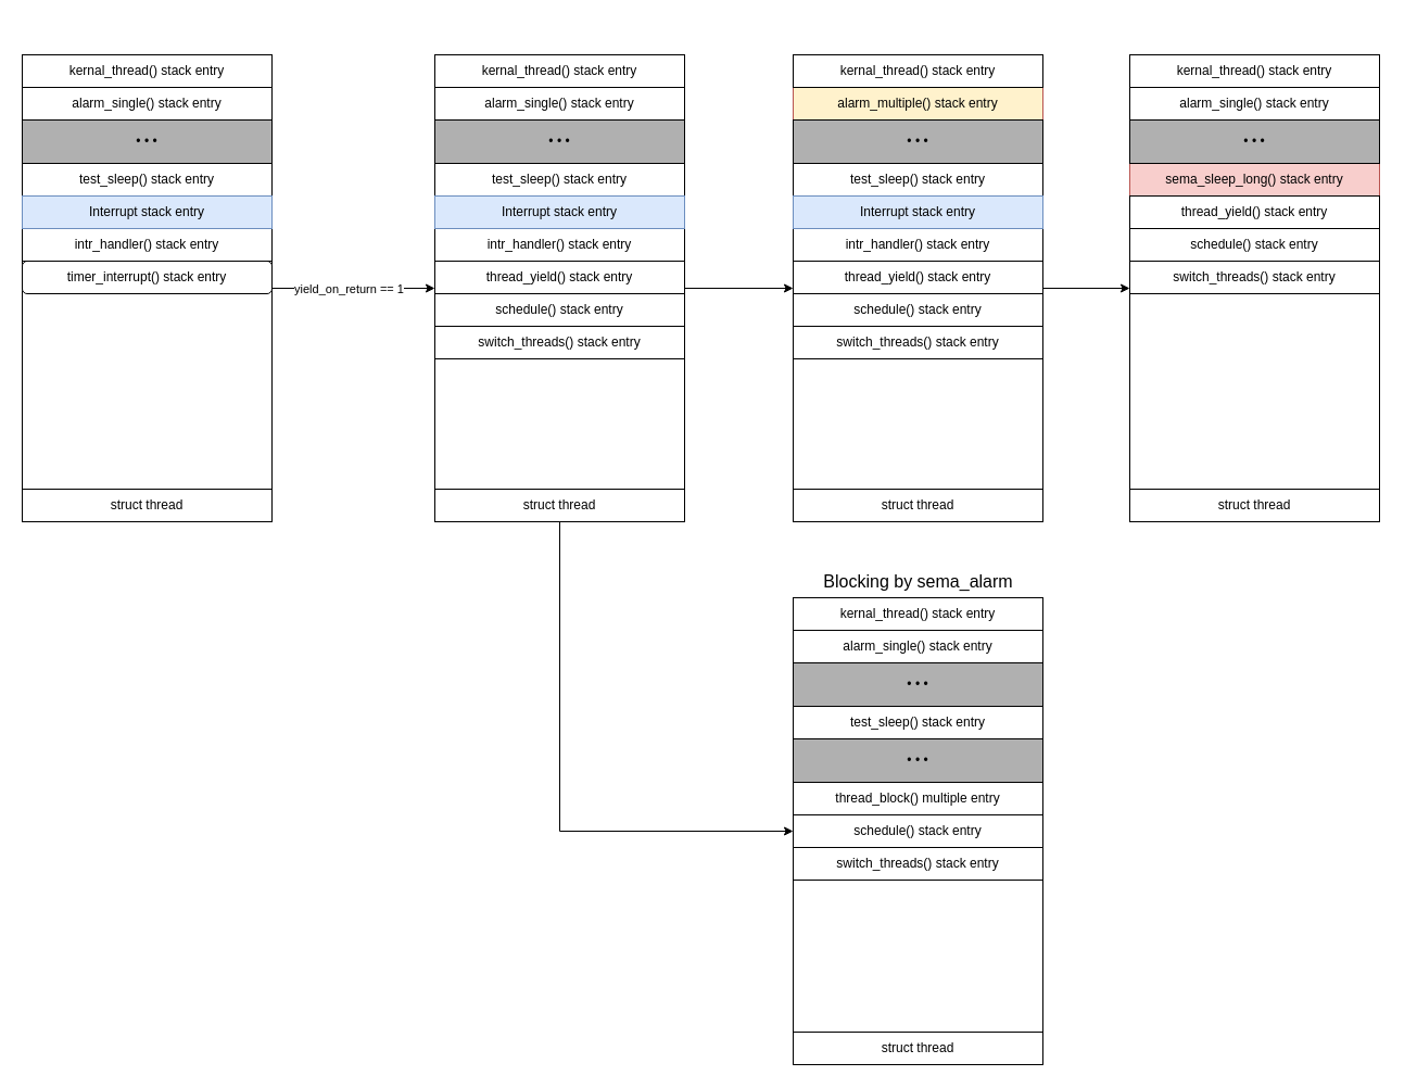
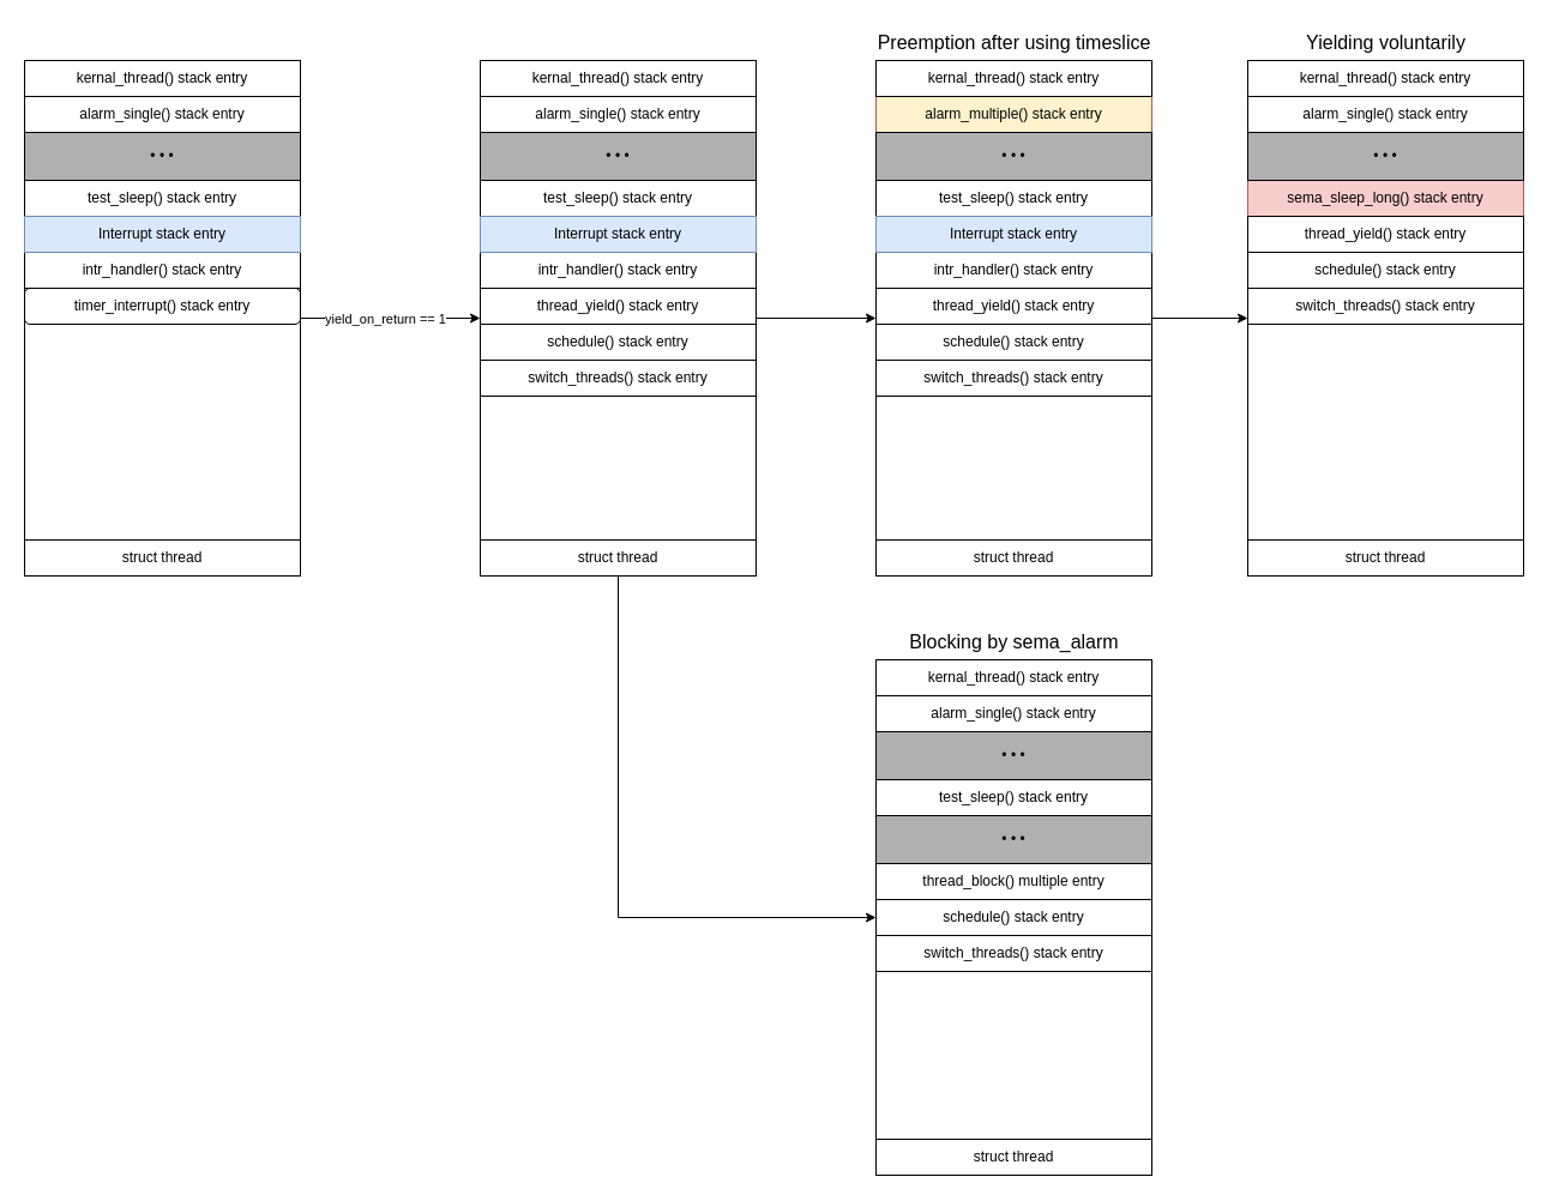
  <mxCell id="0" />
  <mxCell id="1" parent="0" />
  <mxCell id="2" value="" style="endArrow=classic;html=1;rounded=0;exitX=1;exitY=0.5;exitDx=0;exitDy=0;entryX=0;entryY=0.5;entryDx=0;entryDy=0;" edge="1" parent="1" source="5" target="16"><mxGeometry width="50" height="50" relative="1" as="geometry"><mxPoint x="280" y="280" as="sourcePoint" /><mxPoint x="410" y="265" as="targetPoint" /></mxGeometry></mxCell>
  <mxCell id="3" value="yield_on_return == 1" style="edgeLabel;html=1;align=center;verticalAlign=middle;resizable=0;points=[];" vertex="1" connectable="0" parent="2"><mxGeometry x="0.163" y="1" relative="1" as="geometry"><mxPoint x="-17" y="1" as="offset" /></mxGeometry></mxCell>
  <mxCell id="4" value="" style="group" vertex="1" connectable="0" parent="1"><mxGeometry x="20" y="50" width="230" height="430" as="geometry" /></mxCell>
  <mxCell id="5" value="" style="rounded=0;whiteSpace=wrap;html=1;" vertex="1" parent="4"><mxGeometry width="230" height="430" as="geometry" /></mxCell>
  <mxCell id="6" value="&lt;p style=&quot;line-height: 160%;&quot;&gt;struct thread&lt;/p&gt;" style="rounded=0;whiteSpace=wrap;html=1;" vertex="1" parent="4"><mxGeometry y="400" width="230" height="30" as="geometry" /></mxCell>
  <mxCell id="7" value="test_sleep() stack entry" style="rounded=0;whiteSpace=wrap;html=1;" vertex="1" parent="4"><mxGeometry y="100" width="230" height="30" as="geometry" /></mxCell>
  <mxCell id="8" value="" style="edgeStyle=orthogonalEdgeStyle;rounded=0;orthogonalLoop=1;jettySize=auto;html=1;" edge="1" parent="4" source="9" target="7"><mxGeometry relative="1" as="geometry" /></mxCell>
  <mxCell id="9" value="alarm_single() stack entry" style="rounded=0;whiteSpace=wrap;html=1;" vertex="1" parent="4"><mxGeometry y="30" width="230" height="30" as="geometry" /></mxCell>
  <mxCell id="10" value="kernal_thread() stack entry" style="rounded=0;whiteSpace=wrap;html=1;" vertex="1" parent="4"><mxGeometry width="230" height="30" as="geometry" /></mxCell>
  <mxCell id="11" value="• • •" style="rounded=0;whiteSpace=wrap;html=1;strokeColor=#000000;fillColor=#B0B0B0;" vertex="1" parent="4"><mxGeometry y="60" width="230" height="40" as="geometry" /></mxCell>
  <mxCell id="12" value="&lt;p style=&quot;line-height: 160%;&quot;&gt;timer_interrupt() stack entry&lt;/p&gt;" style="whiteSpace=wrap;html=1;rounded=1;" vertex="1" parent="4"><mxGeometry y="190" width="230" height="30" as="geometry" /></mxCell>
  <mxCell id="13" value="&lt;p style=&quot;line-height: 160%;&quot;&gt;intr_handler() stack entry&lt;/p&gt;" style="rounded=0;whiteSpace=wrap;html=1;" vertex="1" parent="4"><mxGeometry y="160" width="230" height="30" as="geometry" /></mxCell>
  <mxCell id="14" value="&lt;p style=&quot;line-height: 160%;&quot;&gt;Interrupt stack entry&lt;/p&gt;" style="rounded=0;whiteSpace=wrap;html=1;fillColor=#dae8fc;strokeColor=#6c8ebf;" vertex="1" parent="4"><mxGeometry y="130" width="230" height="30" as="geometry" /></mxCell>
  <mxCell id="15" value="" style="group" vertex="1" connectable="0" parent="1"><mxGeometry x="400" y="50" width="230" height="430" as="geometry" /></mxCell>
  <mxCell id="16" value="" style="rounded=0;whiteSpace=wrap;html=1;" vertex="1" parent="15"><mxGeometry width="230" height="430" as="geometry" /></mxCell>
  <mxCell id="17" value="test_sleep() stack entry" style="rounded=0;whiteSpace=wrap;html=1;" vertex="1" parent="15"><mxGeometry y="100" width="230" height="30" as="geometry" /></mxCell>
  <mxCell id="18" value="" style="edgeStyle=orthogonalEdgeStyle;rounded=0;orthogonalLoop=1;jettySize=auto;html=1;" edge="1" parent="15" source="19" target="17"><mxGeometry relative="1" as="geometry" /></mxCell>
  <mxCell id="19" value="alarm_single() stack entry" style="rounded=0;whiteSpace=wrap;html=1;" vertex="1" parent="15"><mxGeometry y="30" width="230" height="30" as="geometry" /></mxCell>
  <mxCell id="20" value="kernal_thread() stack entry" style="rounded=0;whiteSpace=wrap;html=1;" vertex="1" parent="15"><mxGeometry width="230" height="30" as="geometry" /></mxCell>
  <mxCell id="21" value="• • •" style="rounded=0;whiteSpace=wrap;html=1;strokeColor=#000000;fillColor=#B0B0B0;" vertex="1" parent="15"><mxGeometry y="60" width="230" height="40" as="geometry" /></mxCell>
  <mxCell id="22" value="&lt;p style=&quot;line-height: 160%;&quot;&gt;thread_yield() stack entry&lt;/p&gt;" style="rounded=0;whiteSpace=wrap;html=1;" vertex="1" parent="15"><mxGeometry y="190" width="230" height="30" as="geometry" /></mxCell>
  <mxCell id="23" value="&lt;p style=&quot;line-height: 160%;&quot;&gt;intr_handler() stack entry&lt;br&gt;&lt;/p&gt;" style="rounded=0;whiteSpace=wrap;html=1;" vertex="1" parent="15"><mxGeometry y="160" width="230" height="30" as="geometry" /></mxCell>
  <mxCell id="24" value="&lt;p style=&quot;line-height: 160%;&quot;&gt;Interrupt stack entry&lt;/p&gt;" style="rounded=0;whiteSpace=wrap;html=1;fillColor=#dae8fc;strokeColor=#6c8ebf;" vertex="1" parent="15"><mxGeometry y="130" width="230" height="30" as="geometry" /></mxCell>
  <mxCell id="25" value="&lt;p style=&quot;line-height: 160%;&quot;&gt;schedule() stack entry&lt;/p&gt;" style="rounded=0;whiteSpace=wrap;html=1;" vertex="1" parent="15"><mxGeometry y="220" width="230" height="30" as="geometry" /></mxCell>
  <mxCell id="26" value="&lt;p style=&quot;line-height: 160%;&quot;&gt;switch_threads() stack entry&lt;/p&gt;" style="rounded=0;whiteSpace=wrap;html=1;" vertex="1" parent="15"><mxGeometry y="250" width="230" height="30" as="geometry" /></mxCell>
  <mxCell id="27" value="&lt;p style=&quot;line-height: 160%;&quot;&gt;struct thread&lt;/p&gt;" style="rounded=0;whiteSpace=wrap;html=1;" vertex="1" parent="15"><mxGeometry y="400" width="230" height="30" as="geometry" /></mxCell>
  <mxCell id="28" value="" style="group" vertex="1" connectable="0" parent="1"><mxGeometry x="1040" y="50" width="230" height="430" as="geometry" /></mxCell>
  <mxCell id="29" value="" style="rounded=0;whiteSpace=wrap;html=1;" vertex="1" parent="28"><mxGeometry width="230" height="430" as="geometry" /></mxCell>
  <mxCell id="30" value="&lt;p style=&quot;line-height: 160%;&quot;&gt;struct thread&lt;/p&gt;" style="rounded=0;whiteSpace=wrap;html=1;" vertex="1" parent="28"><mxGeometry y="400" width="230" height="30" as="geometry" /></mxCell>
  <mxCell id="31" value="sema_sleep_long() stack entry" style="rounded=0;whiteSpace=wrap;html=1;fillColor=#f8cecc;strokeColor=#b85450;" vertex="1" parent="28"><mxGeometry y="100" width="230" height="30" as="geometry" /></mxCell>
  <mxCell id="32" value="" style="edgeStyle=orthogonalEdgeStyle;rounded=0;orthogonalLoop=1;jettySize=auto;html=1;" edge="1" parent="28" source="33" target="31"><mxGeometry relative="1" as="geometry" /></mxCell>
  <mxCell id="33" value="alarm_single() stack entry" style="rounded=0;whiteSpace=wrap;html=1;" vertex="1" parent="28"><mxGeometry y="30" width="230" height="30" as="geometry" /></mxCell>
  <mxCell id="34" value="kernal_thread() stack entry" style="rounded=0;whiteSpace=wrap;html=1;" vertex="1" parent="28"><mxGeometry width="230" height="30" as="geometry" /></mxCell>
  <mxCell id="35" value="• • •" style="rounded=0;whiteSpace=wrap;html=1;strokeColor=#000000;fillColor=#B0B0B0;" vertex="1" parent="28"><mxGeometry y="60" width="230" height="40" as="geometry" /></mxCell>
  <mxCell id="36" value="&lt;p style=&quot;line-height: 160%;&quot;&gt;schedule() stack entry&lt;br&gt;&lt;/p&gt;" style="rounded=0;whiteSpace=wrap;html=1;" vertex="1" parent="28"><mxGeometry y="160" width="230" height="30" as="geometry" /></mxCell>
  <mxCell id="37" value="&lt;p style=&quot;line-height: 160%;&quot;&gt;thread_yield() stack entry&lt;br&gt;&lt;/p&gt;" style="rounded=0;whiteSpace=wrap;html=1;" vertex="1" parent="28"><mxGeometry y="130" width="230" height="30" as="geometry" /></mxCell>
  <mxCell id="38" value="&lt;p style=&quot;line-height: 160%;&quot;&gt;switch_threads() stack entry&lt;br&gt;&lt;/p&gt;" style="rounded=0;whiteSpace=wrap;html=1;" vertex="1" parent="28"><mxGeometry y="190" width="230" height="30" as="geometry" /></mxCell>
  <mxCell id="39" value="" style="group" vertex="1" connectable="0" parent="1"><mxGeometry x="730" y="50" width="230" height="430" as="geometry" /></mxCell>
  <mxCell id="40" value="" style="rounded=0;whiteSpace=wrap;html=1;" vertex="1" parent="39"><mxGeometry width="230" height="430" as="geometry" /></mxCell>
  <mxCell id="41" value="&lt;p style=&quot;line-height: 160%;&quot;&gt;struct thread&lt;/p&gt;" style="rounded=0;whiteSpace=wrap;html=1;" vertex="1" parent="39"><mxGeometry y="400" width="230" height="30" as="geometry" /></mxCell>
  <mxCell id="42" value="test_sleep() stack entry" style="rounded=0;whiteSpace=wrap;html=1;" vertex="1" parent="39"><mxGeometry y="100" width="230" height="30" as="geometry" /></mxCell>
  <mxCell id="43" value="" style="edgeStyle=orthogonalEdgeStyle;rounded=0;orthogonalLoop=1;jettySize=auto;html=1;" edge="1" parent="39" source="44" target="42"><mxGeometry relative="1" as="geometry" /></mxCell>
  <mxCell id="44" value="alarm_multiple() stack entry" style="rounded=0;whiteSpace=wrap;html=1;fillColor=#fff2cc;strokeColor=#b85450;" vertex="1" parent="39"><mxGeometry y="30" width="230" height="30" as="geometry" /></mxCell>
  <mxCell id="45" value="kernal_thread() stack entry" style="rounded=0;whiteSpace=wrap;html=1;" vertex="1" parent="39"><mxGeometry width="230" height="30" as="geometry" /></mxCell>
  <mxCell id="46" value="• • •" style="rounded=0;whiteSpace=wrap;html=1;strokeColor=#000000;fillColor=#B0B0B0;" vertex="1" parent="39"><mxGeometry y="60" width="230" height="40" as="geometry" /></mxCell>
  <mxCell id="47" value="&lt;p style=&quot;line-height: 160%;&quot;&gt;intr_handler() stack entry&lt;br&gt;&lt;/p&gt;" style="rounded=0;whiteSpace=wrap;html=1;" vertex="1" parent="39"><mxGeometry y="160" width="230" height="30" as="geometry" /></mxCell>
  <mxCell id="48" value="&lt;p style=&quot;line-height: 160%;&quot;&gt;Interrupt stack entry&lt;/p&gt;" style="rounded=0;whiteSpace=wrap;html=1;fillColor=#dae8fc;strokeColor=#6c8ebf;" vertex="1" parent="39"><mxGeometry y="130" width="230" height="30" as="geometry" /></mxCell>
  <mxCell id="49" value="&lt;p style=&quot;line-height: 160%;&quot;&gt;schedule() stack entry&lt;br&gt;&lt;/p&gt;" style="rounded=0;whiteSpace=wrap;html=1;" vertex="1" parent="39"><mxGeometry y="220" width="230" height="30" as="geometry" /></mxCell>
  <mxCell id="50" value="&lt;p style=&quot;line-height: 160%;&quot;&gt;switch_threads() stack entry&lt;/p&gt;" style="rounded=0;whiteSpace=wrap;html=1;" vertex="1" parent="39"><mxGeometry y="250" width="230" height="30" as="geometry" /></mxCell>
  <mxCell id="51" value="&lt;p style=&quot;line-height: 160%;&quot;&gt;thread_yield() stack entry&lt;br&gt;&lt;/p&gt;" style="rounded=0;whiteSpace=wrap;html=1;" vertex="1" parent="39"><mxGeometry y="190" width="230" height="30" as="geometry" /></mxCell>
  <mxCell id="52" value="" style="group" vertex="1" connectable="0" parent="1"><mxGeometry x="730" y="550" width="230" height="430" as="geometry" /></mxCell>
  <mxCell id="53" value="" style="rounded=0;whiteSpace=wrap;html=1;" vertex="1" parent="52"><mxGeometry width="230" height="430" as="geometry" /></mxCell>
  <mxCell id="54" value="&lt;p style=&quot;line-height: 160%;&quot;&gt;struct thread&lt;/p&gt;" style="rounded=0;whiteSpace=wrap;html=1;" vertex="1" parent="52"><mxGeometry y="400" width="230" height="30" as="geometry" /></mxCell>
  <mxCell id="55" value="test_sleep() stack entry" style="rounded=0;whiteSpace=wrap;html=1;" vertex="1" parent="52"><mxGeometry y="100" width="230" height="30" as="geometry" /></mxCell>
  <mxCell id="56" value="" style="edgeStyle=orthogonalEdgeStyle;rounded=0;orthogonalLoop=1;jettySize=auto;html=1;" edge="1" parent="52" source="57" target="55"><mxGeometry relative="1" as="geometry" /></mxCell>
  <mxCell id="57" value="alarm_single() stack entry" style="rounded=0;whiteSpace=wrap;html=1;" vertex="1" parent="52"><mxGeometry y="30" width="230" height="30" as="geometry" /></mxCell>
  <mxCell id="58" value="kernal_thread() stack entry" style="rounded=0;whiteSpace=wrap;html=1;" vertex="1" parent="52"><mxGeometry width="230" height="30" as="geometry" /></mxCell>
  <mxCell id="59" value="• • •" style="rounded=0;whiteSpace=wrap;html=1;strokeColor=#000000;fillColor=#B0B0B0;" vertex="1" parent="52"><mxGeometry y="60" width="230" height="40" as="geometry" /></mxCell>
  <mxCell id="60" value="&lt;p style=&quot;line-height: 160%;&quot;&gt;thread_block() multiple entry&lt;/p&gt;" style="rounded=0;whiteSpace=wrap;html=1;" vertex="1" parent="52"><mxGeometry y="170" width="230" height="30" as="geometry" /></mxCell>
  <mxCell id="61" value="&lt;p style=&quot;line-height: 160%;&quot;&gt;schedule() stack entry&lt;/p&gt;" style="rounded=0;whiteSpace=wrap;html=1;" vertex="1" parent="52"><mxGeometry y="200" width="230" height="30" as="geometry" /></mxCell>
  <mxCell id="62" value="&lt;p style=&quot;line-height: 160%;&quot;&gt;switch_threads() stack entry&lt;/p&gt;" style="rounded=0;whiteSpace=wrap;html=1;" vertex="1" parent="52"><mxGeometry y="230" width="230" height="30" as="geometry" /></mxCell>
  <mxCell id="63" value="• • •" style="rounded=0;whiteSpace=wrap;html=1;strokeColor=#000000;fillColor=#B0B0B0;" vertex="1" parent="52"><mxGeometry y="130" width="230" height="40" as="geometry" /></mxCell>
  <mxCell id="64" style="edgeStyle=orthogonalEdgeStyle;rounded=0;orthogonalLoop=1;jettySize=auto;html=1;exitX=0.5;exitY=1;exitDx=0;exitDy=0;entryX=0;entryY=0.5;entryDx=0;entryDy=0;" edge="1" parent="1" source="16" target="61"><mxGeometry relative="1" as="geometry" /></mxCell>
  <mxCell id="65" style="edgeStyle=orthogonalEdgeStyle;rounded=0;orthogonalLoop=1;jettySize=auto;html=1;exitX=1;exitY=0.5;exitDx=0;exitDy=0;entryX=0;entryY=0.5;entryDx=0;entryDy=0;" edge="1" parent="1" source="16" target="40"><mxGeometry relative="1" as="geometry"><mxPoint x="710" y="290" as="targetPoint" /></mxGeometry></mxCell>
  <mxCell id="66" style="edgeStyle=orthogonalEdgeStyle;rounded=0;orthogonalLoop=1;jettySize=auto;html=1;exitX=1;exitY=0.5;exitDx=0;exitDy=0;" edge="1" parent="1" source="40" target="29"><mxGeometry relative="1" as="geometry" /></mxCell>
+ <mxCell id="67" value="&lt;font style=&quot;font-size: 16px;&quot;&gt;Preemption after using timeslice&lt;/font&gt;" style="text;html=1;strokeColor=none;fillColor=none;align=center;verticalAlign=middle;whiteSpace=wrap;rounded=0;" vertex="1" parent="1"><mxGeometry x="717.5" y="20" width="255" height="30" as="geometry" /></mxCell>
+ <mxCell id="68" value="&lt;span style=&quot;font-size: 16px;&quot;&gt;Yielding voluntarily&lt;/span&gt;" style="text;html=1;strokeColor=none;fillColor=none;align=center;verticalAlign=middle;whiteSpace=wrap;rounded=0;" vertex="1" parent="1"><mxGeometry x="1027.5" y="20" width="255" height="30" as="geometry" /></mxCell>
  <mxCell id="69" value="&lt;span style=&quot;font-size: 16px;&quot;&gt;Blocking by sema_alarm&lt;/span&gt;" style="text;html=1;strokeColor=none;fillColor=none;align=center;verticalAlign=middle;whiteSpace=wrap;rounded=0;" vertex="1" parent="1"><mxGeometry x="717.5" y="520" width="255" height="30" as="geometry" /></mxCell>
